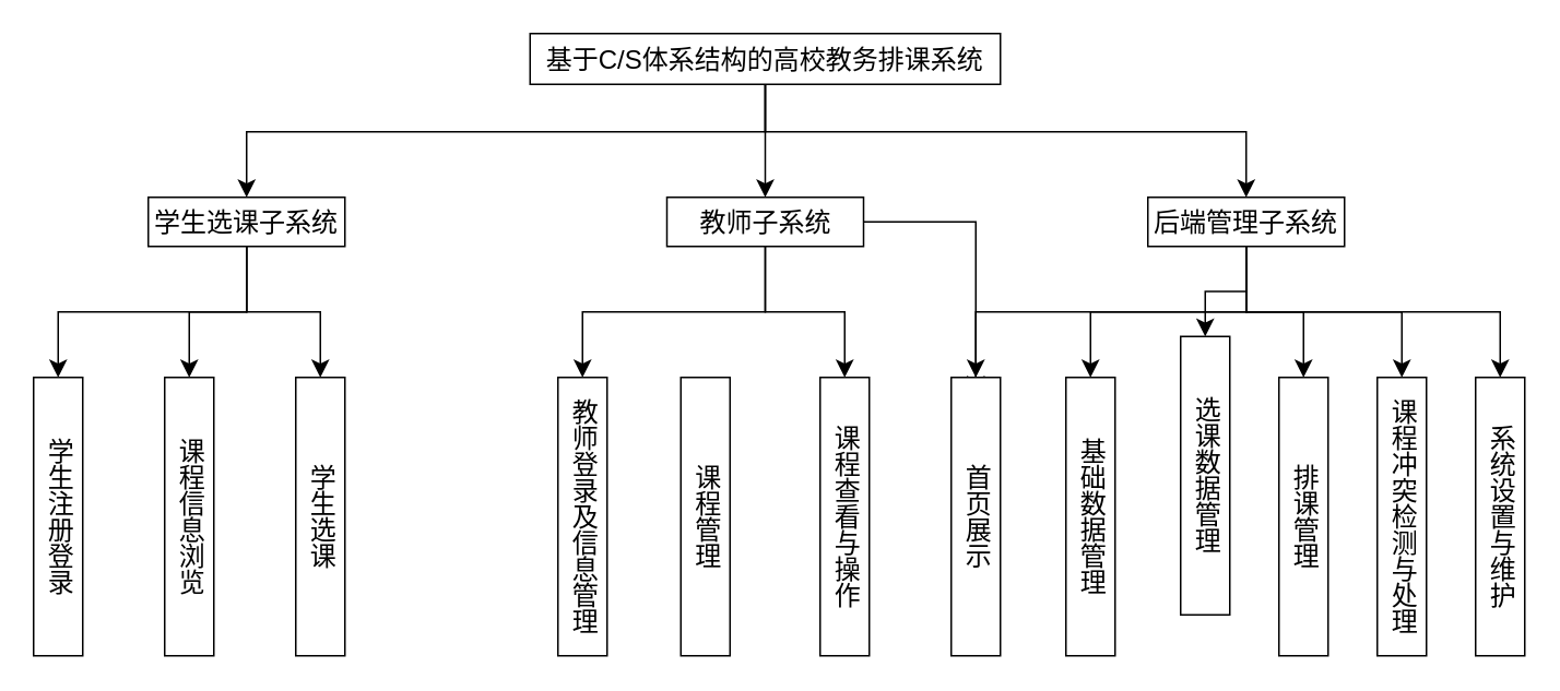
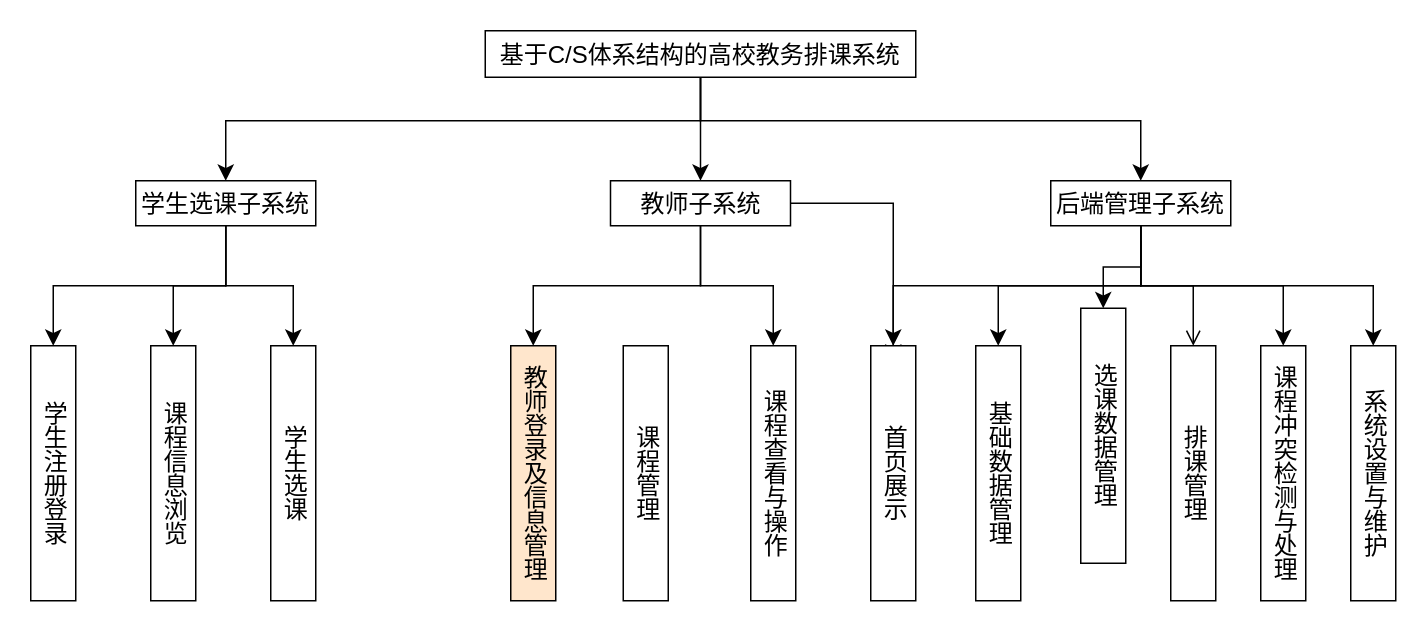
  <mxCell id="0" />
  <mxCell id="1" parent="0" />
  <mxCell id="2" style="edgeStyle=orthogonalEdgeStyle;rounded=0;orthogonalLoop=1;jettySize=auto;html=1;fontSize=16;startSize=8;endSize=8;" edge="1" parent="1" source="5" target="13"><mxGeometry relative="1" as="geometry" /></mxCell>
  <mxCell id="3" style="edgeStyle=orthogonalEdgeStyle;rounded=0;orthogonalLoop=1;jettySize=auto;html=1;entryX=0.5;entryY=0;entryDx=0;entryDy=0;fontSize=16;startSize=8;endSize=8;" edge="1" parent="1" source="5" target="9"><mxGeometry relative="1" as="geometry"><Array as="points"><mxPoint x="467" y="80" /><mxPoint x="150" y="80" /></Array></mxGeometry></mxCell>
  <mxCell id="4" style="edgeStyle=orthogonalEdgeStyle;rounded=0;orthogonalLoop=1;jettySize=auto;html=1;entryX=0.5;entryY=0;entryDx=0;entryDy=0;fontSize=16;startSize=8;endSize=8;" edge="1" parent="1" source="5" target="20"><mxGeometry relative="1" as="geometry"><Array as="points"><mxPoint x="467" y="80" /><mxPoint x="760" y="80" /></Array></mxGeometry></mxCell>
  <mxCell id="5" value="基于C/S体系结构的高校教务排课系统" style="rounded=0;whiteSpace=wrap;html=1;fontSize=16;" vertex="1" parent="1"><mxGeometry x="323" y="20" width="287" height="31" as="geometry" /></mxCell>
  <mxCell id="6" style="edgeStyle=orthogonalEdgeStyle;rounded=0;orthogonalLoop=1;jettySize=auto;html=1;entryX=0.5;entryY=0;entryDx=0;entryDy=0;fontSize=16;startSize=8;endSize=8;" edge="1" parent="1" source="9" target="21"><mxGeometry relative="1" as="geometry"><Array as="points"><mxPoint x="150" y="190" /><mxPoint x="35" y="190" /></Array></mxGeometry></mxCell>
  <mxCell id="7" style="edgeStyle=orthogonalEdgeStyle;rounded=0;orthogonalLoop=1;jettySize=auto;html=1;entryX=0.5;entryY=0;entryDx=0;entryDy=0;fontSize=16;startSize=8;endSize=8;" edge="1" parent="1" source="9" target="22"><mxGeometry relative="1" as="geometry" /></mxCell>
  <mxCell id="8" style="edgeStyle=orthogonalEdgeStyle;rounded=0;orthogonalLoop=1;jettySize=auto;html=1;entryX=0.5;entryY=0;entryDx=0;entryDy=0;fontSize=16;startSize=8;endSize=8;" edge="1" parent="1" source="9" target="25"><mxGeometry relative="1" as="geometry" /></mxCell>
  <mxCell id="9" value="学生选课子系统" style="rounded=0;whiteSpace=wrap;html=1;fontSize=16;" vertex="1" parent="1"><mxGeometry x="90" y="120" width="120" height="30" as="geometry" /></mxCell>
  <mxCell id="10" style="edgeStyle=orthogonalEdgeStyle;rounded=0;orthogonalLoop=1;jettySize=auto;html=1;entryX=0.5;entryY=0;entryDx=0;entryDy=0;fontSize=16;startSize=8;endSize=8;" edge="1" parent="1" source="13" target="24"><mxGeometry relative="1" as="geometry"><Array as="points"><mxPoint x="467" y="190" /><mxPoint x="355" y="190" /></Array></mxGeometry></mxCell>
  <mxCell id="11" style="edgeStyle=orthogonalEdgeStyle;rounded=0;orthogonalLoop=1;jettySize=auto;html=1;fontSize=16;startSize=8;endSize=8;" edge="1" parent="1" source="13" target="27"><mxGeometry relative="1" as="geometry" /></mxCell>
  <mxCell id="12" style="edgeStyle=orthogonalEdgeStyle;rounded=0;orthogonalLoop=1;jettySize=auto;html=1;entryX=0.5;entryY=0;entryDx=0;entryDy=0;fontSize=16;startSize=8;endSize=8;" edge="1" parent="1" source="13" target="28"><mxGeometry relative="1" as="geometry" /></mxCell>
  <mxCell id="13" value="教师子系统" style="rounded=0;whiteSpace=wrap;html=1;fontSize=16;" vertex="1" parent="1"><mxGeometry x="406.5" y="120" width="120" height="30" as="geometry" /></mxCell>
  <mxCell id="14" style="edgeStyle=orthogonalEdgeStyle;rounded=0;orthogonalLoop=1;jettySize=auto;html=1;entryX=0.5;entryY=0;entryDx=0;entryDy=0;fontSize=16;startSize=8;endSize=8;" edge="1" parent="1"><mxGeometry relative="1" as="geometry"><mxPoint x="760" as="sourcePoint" y="160" /><mxPoint x="595" y="240" as="targetPoint" /><Array as="points"><mxPoint x="760" y="190" /><mxPoint x="595" y="190" /></Array></mxGeometry></mxCell>
  <mxCell id="15" style="edgeStyle=orthogonalEdgeStyle;rounded=0;orthogonalLoop=1;jettySize=auto;html=1;entryX=0.5;entryY=0;entryDx=0;entryDy=0;fontSize=16;startSize=8;endSize=8;" edge="1" parent="1" source="20" target="26"><mxGeometry relative="1" as="geometry"><Array as="points"><mxPoint x="760" y="190" /><mxPoint x="665" y="190" /></Array></mxGeometry></mxCell>
  <mxCell id="16" style="edgeStyle=orthogonalEdgeStyle;rounded=0;orthogonalLoop=1;jettySize=auto;html=1;entryX=0.5;entryY=0;entryDx=0;entryDy=0;fontSize=16;startSize=8;endSize=8;" edge="1" parent="1" source="20" target="29"><mxGeometry relative="1" as="geometry" /></mxCell>
- <mxCell id="17" style="edgeStyle=orthogonalEdgeStyle;rounded=0;orthogonalLoop=1;jettySize=auto;html=1;entryX=0.5;entryY=0;entryDx=0;entryDy=0;fontSize=16;startSize=8;endSize=8;" edge="1" parent="1" source="20" target="32"><mxGeometry relative="1" as="geometry" /></mxCell>
+ <mxCell id="17" style="edgeStyle=orthogonalEdgeStyle;rounded=0;orthogonalLoop=1;jettySize=auto;html=1;entryX=0.5;entryY=0;entryDx=0;entryDy=0;fontSize=16;startSize=8;endSize=8;endArrow=open;" edge="1" parent="1" source="20" target="32"><mxGeometry relative="1" as="geometry" /></mxCell>
  <mxCell id="18" style="edgeStyle=orthogonalEdgeStyle;rounded=0;orthogonalLoop=1;jettySize=auto;html=1;entryX=0.5;entryY=0;entryDx=0;entryDy=0;fontSize=16;startSize=8;endSize=8;" edge="1" parent="1" source="20" target="31"><mxGeometry relative="1" as="geometry"><Array as="points"><mxPoint x="760" y="190" /><mxPoint x="855" y="190" /></Array></mxGeometry></mxCell>
  <mxCell id="19" style="edgeStyle=orthogonalEdgeStyle;rounded=0;orthogonalLoop=1;jettySize=auto;html=1;entryX=0.5;entryY=0;entryDx=0;entryDy=0;fontSize=16;startSize=8;endSize=8;" edge="1" parent="1" source="20" target="30"><mxGeometry relative="1" as="geometry"><Array as="points"><mxPoint x="760" y="190" /><mxPoint x="915" y="190" /></Array></mxGeometry></mxCell>
  <mxCell id="20" value="后端管理子系统" style="rounded=0;whiteSpace=wrap;html=1;fontSize=16;" vertex="1" parent="1"><mxGeometry x="700" y="120" width="120" height="30" as="geometry" /></mxCell>
  <mxCell id="21" value="学生注册登录" style="rounded=0;whiteSpace=wrap;html=1;textDirection=vertical-lr;fontSize=16;" vertex="1" parent="1"><mxGeometry x="20" y="230" width="30" height="170" as="geometry" /></mxCell>
  <mxCell id="22" value="课程信息浏览" style="rounded=0;whiteSpace=wrap;html=1;textDirection=vertical-lr;fontSize=16;" vertex="1" parent="1"><mxGeometry x="100" y="230" width="30" height="170" as="geometry" /></mxCell>
  <mxCell id="23" value="课程管理" style="rounded=0;whiteSpace=wrap;html=1;textDirection=vertical-lr;fontSize=16;" vertex="1" parent="1"><mxGeometry x="415" y="230" width="30" height="170" as="geometry" /></mxCell>
- <mxCell id="24" value="教师登录及信息管理" style="rounded=0;whiteSpace=wrap;html=1;textDirection=vertical-lr;fontSize=16;" vertex="1" parent="1"><mxGeometry x="340" y="230" width="30" height="170" as="geometry" /></mxCell>
+ <mxCell id="24" value="教师登录及信息管理" style="rounded=0;whiteSpace=wrap;html=1;textDirection=vertical-lr;fontSize=16;fillColor=#ffe6cc;" vertex="1" parent="1"><mxGeometry x="340" y="230" width="30" height="170" as="geometry" /></mxCell>
  <mxCell id="25" value="学生选课" style="rounded=0;whiteSpace=wrap;html=1;textDirection=vertical-lr;fontSize=16;" vertex="1" parent="1"><mxGeometry x="180" y="230" width="30" height="170" as="geometry" /></mxCell>
  <mxCell id="26" value="基础数据管理" style="rounded=0;whiteSpace=wrap;html=1;textDirection=vertical-lr;fontSize=16;" vertex="1" parent="1"><mxGeometry x="650" y="230" width="30" height="170" as="geometry" /></mxCell>
  <mxCell id="27" value="首页展示" style="rounded=0;whiteSpace=wrap;html=1;textDirection=vertical-lr;fontSize=16;" vertex="1" parent="1"><mxGeometry x="580" y="230" width="30" height="170" as="geometry" /></mxCell>
  <mxCell id="28" value="课程查看与操作" style="rounded=0;whiteSpace=wrap;html=1;textDirection=vertical-lr;fontSize=16;" vertex="1" parent="1"><mxGeometry x="500" y="230" width="30" height="170" as="geometry" /></mxCell>
  <mxCell id="29" value="选课数据管理" style="rounded=0;whiteSpace=wrap;html=1;textDirection=vertical-lr;fontSize=16;" vertex="1" parent="1"><mxGeometry x="720" y="205" width="30" height="170" as="geometry" /></mxCell>
  <mxCell id="30" value="系统设置与维护" style="rounded=0;whiteSpace=wrap;html=1;textDirection=vertical-lr;fontSize=16;" vertex="1" parent="1"><mxGeometry x="900" y="230" width="30" height="170" as="geometry" /></mxCell>
  <mxCell id="31" value="课程冲突检测与处理" style="rounded=0;whiteSpace=wrap;html=1;textDirection=vertical-lr;fontSize=16;" vertex="1" parent="1"><mxGeometry x="840" y="230" width="30" height="170" as="geometry" /></mxCell>
  <mxCell id="32" value="排课管理" style="rounded=0;whiteSpace=wrap;html=1;textDirection=vertical-lr;fontSize=16;" vertex="1" parent="1"><mxGeometry x="780" y="230" width="30" height="170" as="geometry" /></mxCell>
